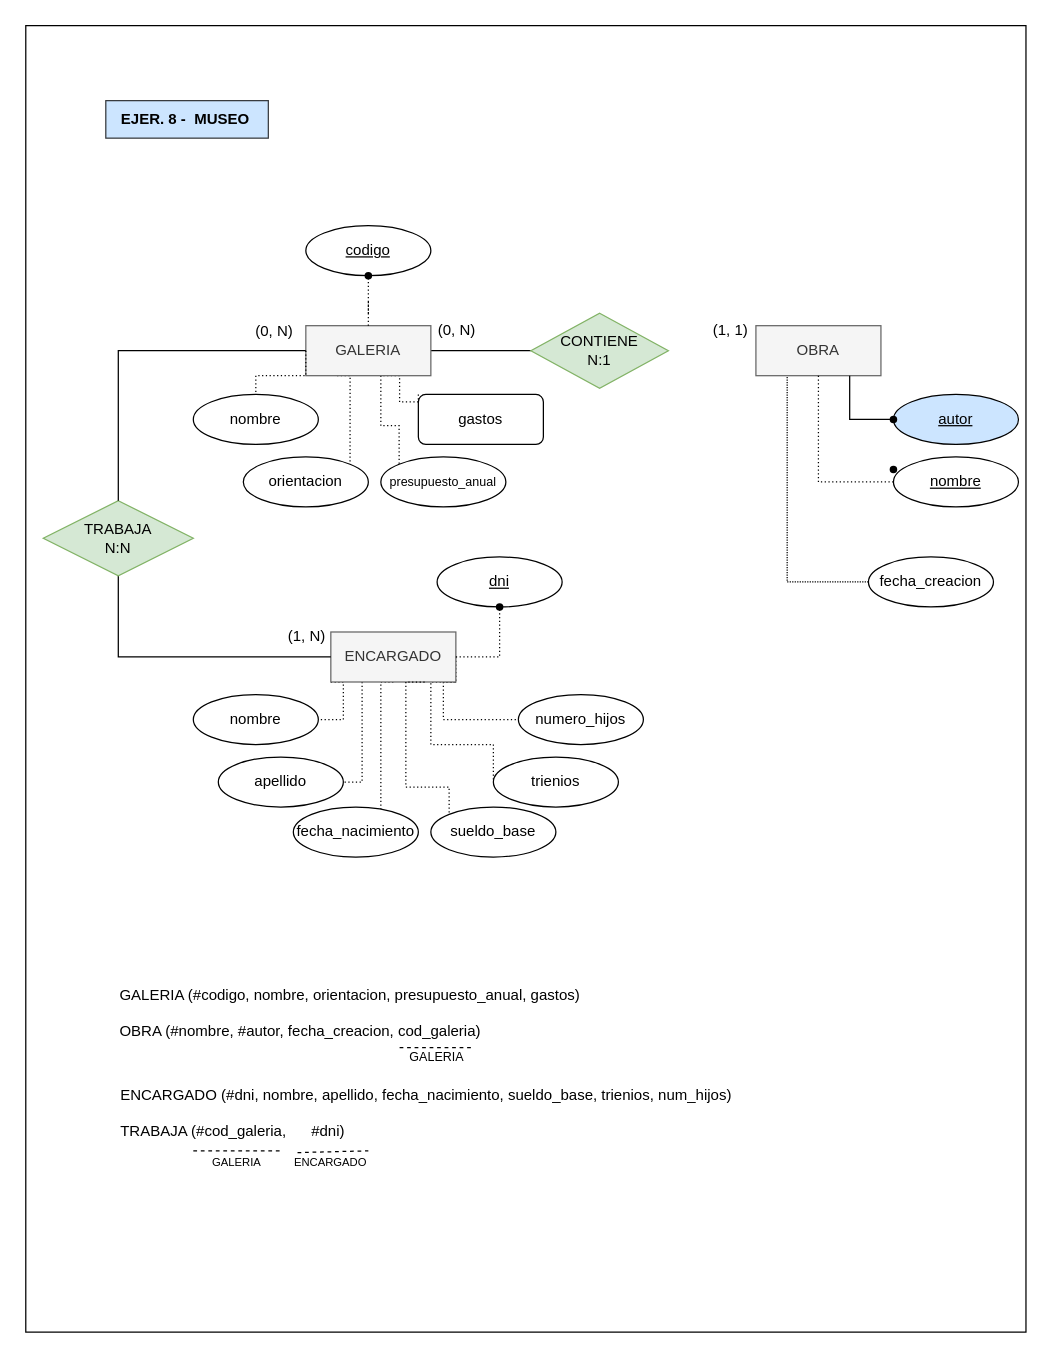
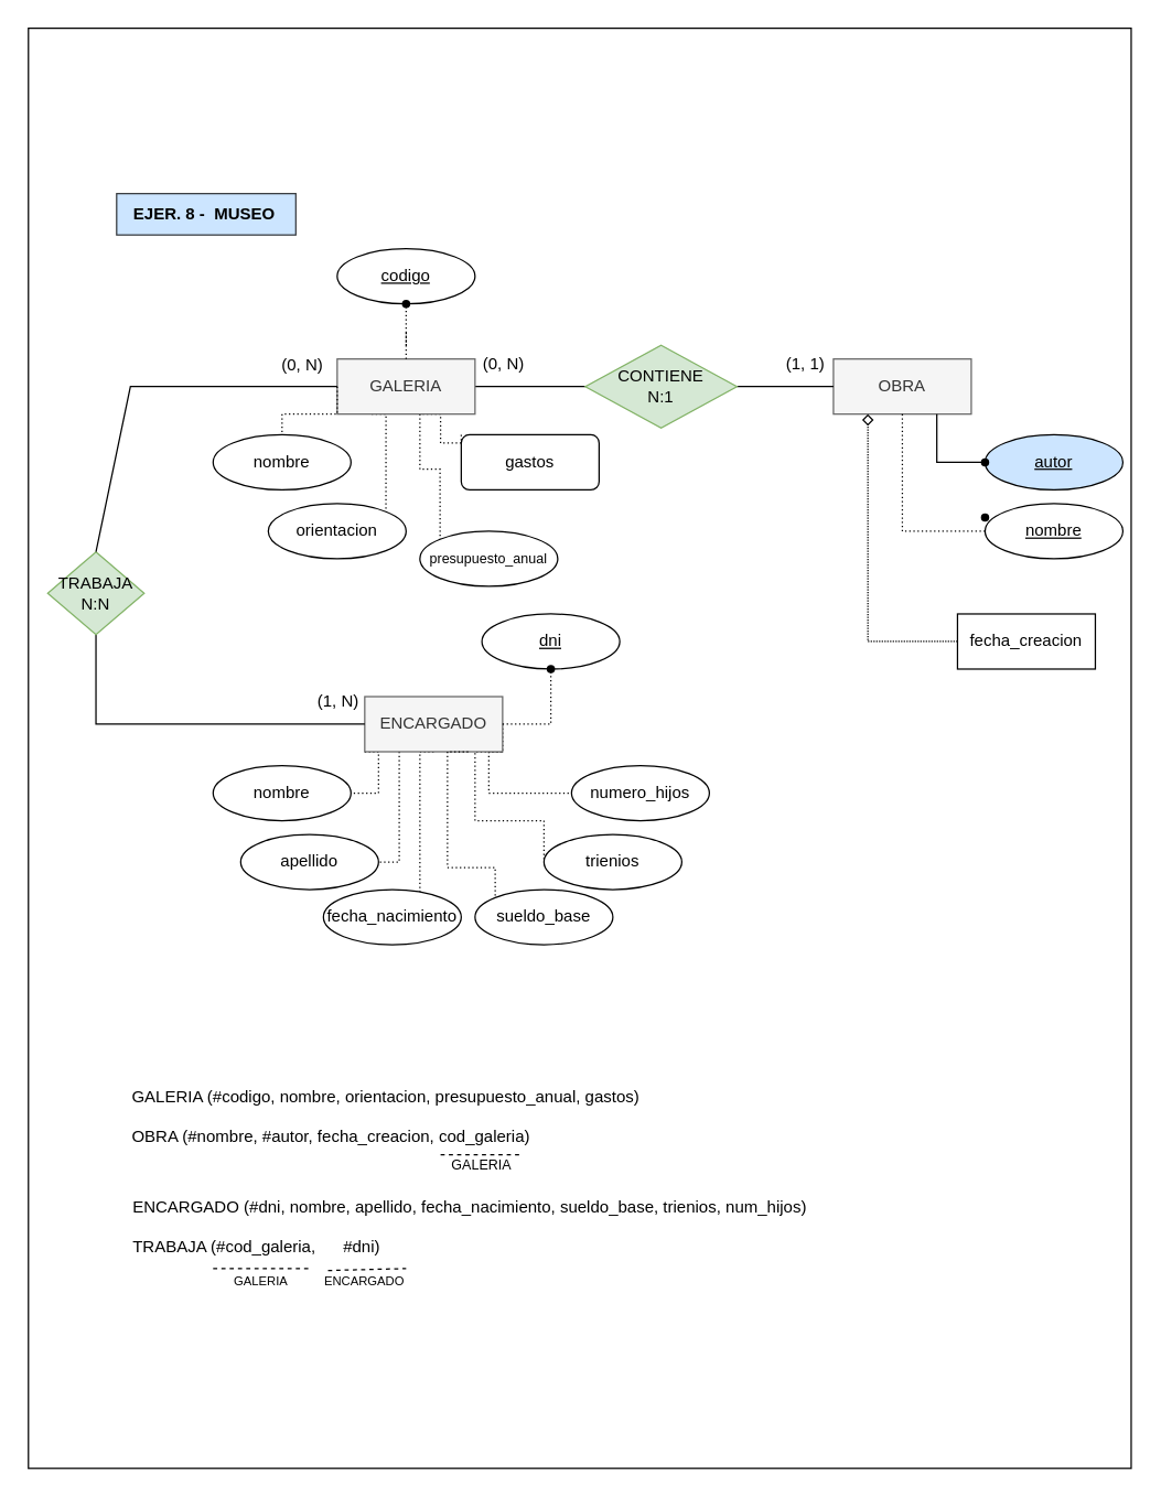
  <mxCell id="0" />
  <mxCell id="1" parent="0" />
  <mxCell id="2" value="" style="rounded=0;whiteSpace=wrap;html=1;" parent="1" vertex="1"><mxGeometry x="20" y="20" width="800" height="1045" as="geometry" /></mxCell>
  <mxCell id="3" style="edgeStyle=orthogonalEdgeStyle;rounded=0;orthogonalLoop=1;jettySize=auto;html=1;exitX=0;exitY=1;exitDx=0;exitDy=0;entryX=1;entryY=0.5;entryDx=0;entryDy=0;dashed=1;dashPattern=1 2;endArrow=none;endFill=0;" parent="1" source="8" target="41" edge="1"><mxGeometry relative="1" as="geometry"><Array as="points"><mxPoint x="274" y="545" /><mxPoint x="274" y="575" /></Array></mxGeometry></mxCell>
  <mxCell id="4" style="edgeStyle=orthogonalEdgeStyle;rounded=0;orthogonalLoop=1;jettySize=auto;html=1;exitX=0.25;exitY=1;exitDx=0;exitDy=0;entryX=1;entryY=0.5;entryDx=0;entryDy=0;dashed=1;dashPattern=1 2;endArrow=none;endFill=0;" parent="1" source="8" target="42" edge="1"><mxGeometry relative="1" as="geometry"><Array as="points"><mxPoint x="289" y="625" /></Array></mxGeometry></mxCell>
  <mxCell id="5" style="edgeStyle=orthogonalEdgeStyle;rounded=0;orthogonalLoop=1;jettySize=auto;html=1;exitX=0.5;exitY=1;exitDx=0;exitDy=0;entryX=0.5;entryY=0;entryDx=0;entryDy=0;dashed=1;dashPattern=1 2;endArrow=none;endFill=0;" parent="1" source="8" target="43" edge="1"><mxGeometry relative="1" as="geometry"><Array as="points"><mxPoint x="304" y="545" /><mxPoint x="304" y="651" /><mxPoint x="284" y="651" /></Array></mxGeometry></mxCell>
  <mxCell id="6" style="edgeStyle=orthogonalEdgeStyle;rounded=0;orthogonalLoop=1;jettySize=auto;html=1;exitX=1;exitY=1;exitDx=0;exitDy=0;entryX=0;entryY=0.5;entryDx=0;entryDy=0;dashed=1;dashPattern=1 2;endArrow=none;endFill=0;" parent="1" source="8" target="45" edge="1"><mxGeometry relative="1" as="geometry"><Array as="points"><mxPoint x="344" y="545" /><mxPoint x="344" y="595" /><mxPoint x="394" y="595" /></Array></mxGeometry></mxCell>
  <mxCell id="7" style="edgeStyle=orthogonalEdgeStyle;rounded=0;orthogonalLoop=1;jettySize=auto;html=1;exitX=1;exitY=0.5;exitDx=0;exitDy=0;entryX=0;entryY=0.5;entryDx=0;entryDy=0;endArrow=none;endFill=0;dashed=1;dashPattern=1 2;" parent="1" source="8" target="46" edge="1"><mxGeometry relative="1" as="geometry"><Array as="points"><mxPoint x="364" y="545" /><mxPoint x="354" y="545" /><mxPoint x="354" y="575" /></Array></mxGeometry></mxCell>
  <mxCell id="8" value="ENCARGADO" style="whiteSpace=wrap;html=1;align=center;fillColor=#f5f5f5;fontColor=#333333;strokeColor=#666666;" parent="1" vertex="1"><mxGeometry x="264" y="505" width="100" height="40" as="geometry" /></mxCell>
  <mxCell id="9" value="OBRA" style="whiteSpace=wrap;html=1;align=center;fillColor=#f5f5f5;fontColor=#333333;strokeColor=#666666;" parent="1" vertex="1"><mxGeometry x="604" y="260" width="100" height="40" as="geometry" /></mxCell>
  <mxCell id="10" style="edgeStyle=orthogonalEdgeStyle;rounded=0;orthogonalLoop=1;jettySize=auto;html=1;exitX=1;exitY=0.5;exitDx=0;exitDy=0;entryX=0;entryY=0.5;entryDx=0;entryDy=0;endArrow=none;endFill=0;" parent="1" source="14" target="19" edge="1"><mxGeometry relative="1" as="geometry" /></mxCell>
  <mxCell id="11" style="edgeStyle=orthogonalEdgeStyle;rounded=0;orthogonalLoop=1;jettySize=auto;html=1;exitDx=0;exitDy=0;entryX=0.5;entryY=1;entryDx=0;entryDy=0;endArrow=none;endFill=0;dashed=1;dashPattern=1 2;" parent="1" source="34" target="28" edge="1"><mxGeometry relative="1" as="geometry" /></mxCell>
  <mxCell id="12" style="edgeStyle=orthogonalEdgeStyle;rounded=0;orthogonalLoop=1;jettySize=auto;html=1;exitX=0.25;exitY=1;exitDx=0;exitDy=0;entryX=1;entryY=0;entryDx=0;entryDy=0;dashed=1;dashPattern=1 2;endArrow=none;endFill=0;" parent="1" source="14" target="49" edge="1"><mxGeometry relative="1" as="geometry"><Array as="points"><mxPoint x="279" y="300" /></Array></mxGeometry></mxCell>
  <mxCell id="13" style="edgeStyle=orthogonalEdgeStyle;rounded=0;orthogonalLoop=1;jettySize=auto;html=1;exitX=0.75;exitY=1;exitDx=0;exitDy=0;entryX=0;entryY=0;entryDx=0;entryDy=0;dashed=1;dashPattern=1 2;endArrow=none;endFill=0;" parent="1" source="14" target="51" edge="1"><mxGeometry relative="1" as="geometry"><Array as="points"><mxPoint x="304" y="300" /><mxPoint x="304" y="340" /><mxPoint x="319" y="340" /></Array></mxGeometry></mxCell>
  <mxCell id="14" value="GALERIA" style="whiteSpace=wrap;html=1;align=center;fillColor=#f5f5f5;fontColor=#333333;strokeColor=#666666;" parent="1" vertex="1"><mxGeometry x="244" y="260" width="100" height="40" as="geometry" /></mxCell>
  <mxCell id="15" style="edgeStyle=orthogonalEdgeStyle;rounded=0;orthogonalLoop=1;jettySize=auto;html=1;exitX=0.5;exitY=0;exitDx=0;exitDy=0;entryX=0.5;entryY=0;entryDx=0;entryDy=0;" parent="1" source="17" target="17" edge="1"><mxGeometry relative="1" as="geometry" /></mxCell>
  <mxCell id="16" style="edgeStyle=orthogonalEdgeStyle;rounded=0;orthogonalLoop=1;jettySize=auto;html=1;exitX=0.5;exitY=1;exitDx=0;exitDy=0;entryX=0;entryY=0.5;entryDx=0;entryDy=0;strokeColor=default;endArrow=none;endFill=0;" parent="1" source="17" target="8" edge="1"><mxGeometry relative="1" as="geometry" /></mxCell>
- <mxCell id="17" value="TRABAJA&lt;br&gt;N:N" style="shape=rhombus;perimeter=rhombusPerimeter;whiteSpace=wrap;html=1;align=center;fillColor=#d5e8d4;strokeColor=#82b366;" parent="1" vertex="1"><mxGeometry x="34" y="400" width="120" height="60" as="geometry" /></mxCell>
+ <mxCell id="17" value="TRABAJA&lt;br&gt;N:N" style="shape=rhombus;perimeter=rhombusPerimeter;whiteSpace=wrap;html=1;align=center;fillColor=#d5e8d4;strokeColor=#82b366;" parent="1" vertex="1"><mxGeometry x="34" y="400" width="70" height="60" as="geometry" /></mxCell>
+ <mxCell id="18" style="edgeStyle=orthogonalEdgeStyle;rounded=0;orthogonalLoop=1;jettySize=auto;html=1;exitX=1;exitY=0.5;exitDx=0;exitDy=0;entryX=0;entryY=0.5;entryDx=0;entryDy=0;endArrow=none;endFill=0;" parent="1" source="19" target="9" edge="1"><mxGeometry relative="1" as="geometry" /></mxCell>
  <mxCell id="19" value="CONTIENE&lt;br&gt;N:1" style="shape=rhombus;perimeter=rhombusPerimeter;whiteSpace=wrap;html=1;align=center;fillColor=#d5e8d4;strokeColor=#82b366;" parent="1" vertex="1"><mxGeometry x="424" y="250" width="110" height="60" as="geometry" /></mxCell>
  <mxCell id="20" value="" style="endArrow=none;html=1;rounded=0;exitX=0.5;exitY=0;exitDx=0;exitDy=0;entryX=0;entryY=0.5;entryDx=0;entryDy=0;" parent="1" source="17" target="14" edge="1"><mxGeometry relative="1" as="geometry"><mxPoint x="84" y="280" as="sourcePoint" /><mxPoint x="244" y="279.5" as="targetPoint" /><Array as="points"><mxPoint x="94" y="280" /></Array></mxGeometry></mxCell>
  <mxCell id="21" value="(0, N)" style="text;strokeColor=none;fillColor=none;spacingLeft=4;spacingRight=4;overflow=hidden;rotatable=0;points=[[0,0.5],[1,0.5]];portConstraint=eastwest;fontSize=12;whiteSpace=wrap;html=1;verticalAlign=middle;align=center;" parent="1" vertex="1"><mxGeometry x="194" y="250" width="50" height="30" as="geometry" /></mxCell>
  <mxCell id="22" style="rounded=0;orthogonalLoop=1;jettySize=auto;html=1;exitX=0;exitY=0.5;exitDx=0;exitDy=0;strokeColor=none;endArrow=none;endFill=0;shadow=1;" parent="1" source="23" edge="1"><mxGeometry relative="1" as="geometry"><mxPoint x="244" y="525" as="targetPoint" /></mxGeometry></mxCell>
  <mxCell id="23" value="(1, N)" style="text;strokeColor=none;fillColor=none;spacingLeft=4;spacingRight=4;overflow=hidden;rotatable=0;points=[[0,0.5],[1,0.5]];portConstraint=eastwest;fontSize=12;whiteSpace=wrap;html=1;" parent="1" vertex="1"><mxGeometry x="224" y="495" width="50" height="30" as="geometry" /></mxCell>
  <mxCell id="24" value="(0, N)" style="text;strokeColor=none;fillColor=none;spacingLeft=4;spacingRight=4;overflow=hidden;rotatable=0;points=[[0,0.5],[1,0.5]];portConstraint=eastwest;fontSize=12;whiteSpace=wrap;html=1;" parent="1" vertex="1"><mxGeometry x="344" y="250" width="50" height="30" as="geometry" /></mxCell>
  <mxCell id="25" value="(1, 1)" style="text;strokeColor=none;fillColor=none;spacingLeft=4;spacingRight=4;overflow=hidden;rotatable=0;points=[[0,0.5],[1,0.5]];portConstraint=eastwest;fontSize=12;whiteSpace=wrap;html=1;" parent="1" vertex="1"><mxGeometry x="564" y="250" width="50" height="30" as="geometry" /></mxCell>
- <mxCell id="26" value="EJER. 8 -&amp;nbsp; MUSEO&amp;nbsp;" style="text;html=1;align=center;verticalAlign=middle;resizable=0;points=[];autosize=1;strokeColor=#36393d;fillColor=#cce5ff;fontStyle=1" parent="1" vertex="1"><mxGeometry x="84" y="80" width="130" height="30" as="geometry" /></mxCell>
+ <mxCell id="26" value="EJER. 8 -&amp;nbsp; MUSEO&amp;nbsp;" style="text;html=1;align=center;verticalAlign=middle;resizable=0;points=[];autosize=1;strokeColor=#36393d;fillColor=#cce5ff;fontStyle=1" parent="1" vertex="1"><mxGeometry x="84" y="140" width="130" height="30" as="geometry" /></mxCell>
  <mxCell id="27" style="edgeStyle=orthogonalEdgeStyle;rounded=0;orthogonalLoop=1;jettySize=auto;html=1;exitX=0;exitY=0.5;exitDx=0;exitDy=0;entryX=1;entryY=0.5;entryDx=0;entryDy=0;endArrow=none;endFill=0;startArrow=none;startFill=0;strokeColor=none;" parent="1" source="21" target="21" edge="1"><mxGeometry relative="1" as="geometry" /></mxCell>
  <mxCell id="28" value="codigo" style="ellipse;whiteSpace=wrap;html=1;align=center;fontStyle=4;" parent="1" vertex="1"><mxGeometry x="244" y="180" width="100" height="40" as="geometry" /></mxCell>
- <mxCell id="29" style="edgeStyle=orthogonalEdgeStyle;rounded=0;orthogonalLoop=1;jettySize=auto;html=1;exitX=0;exitY=0.5;exitDx=0;exitDy=0;entryX=0.25;entryY=1;entryDx=0;entryDy=0;endArrow=none;endFill=0;dashed=1;dashPattern=1 1;" parent="1" source="30" target="9" edge="1"><mxGeometry relative="1" as="geometry" /></mxCell>
- <mxCell id="30" value="fecha_creacion" style="ellipse;whiteSpace=wrap;html=1;align=center;" parent="1" vertex="1"><mxGeometry x="694" y="445" width="100" height="40" as="geometry" /></mxCell>
+ <mxCell id="29" style="edgeStyle=orthogonalEdgeStyle;rounded=0;orthogonalLoop=1;jettySize=auto;html=1;exitX=0;exitY=0.5;exitDx=0;exitDy=0;entryX=0.25;entryY=1;entryDx=0;entryDy=0;endArrow=diamond;endFill=0;dashed=1;dashPattern=1 1;" parent="1" source="30" target="9" edge="1"><mxGeometry relative="1" as="geometry" /></mxCell>
+ <mxCell id="30" value="fecha_creacion" style="whiteSpace=wrap;html=1;align=center;rounded=0;" parent="1" vertex="1"><mxGeometry x="694" y="445" width="100" height="40" as="geometry" /></mxCell>
  <mxCell id="31" style="edgeStyle=orthogonalEdgeStyle;rounded=0;orthogonalLoop=1;jettySize=auto;html=1;exitX=0;exitY=0.5;exitDx=0;exitDy=0;entryX=0.5;entryY=1;entryDx=0;entryDy=0;endArrow=none;endFill=0;dashed=1;dashPattern=1 2;" parent="1" source="55" target="9" edge="1"><mxGeometry relative="1" as="geometry" /></mxCell>
  <mxCell id="32" style="edgeStyle=orthogonalEdgeStyle;rounded=0;orthogonalLoop=1;jettySize=auto;html=1;exitX=0;exitY=0.5;exitDx=0;exitDy=0;entryX=0.75;entryY=1;entryDx=0;entryDy=0;dashed=0;dashPattern=1 2;endArrow=none;endFill=0;" parent="1" source="56" target="9" edge="1"><mxGeometry relative="1" as="geometry" /></mxCell>
  <mxCell id="33" value="" style="edgeStyle=orthogonalEdgeStyle;rounded=0;orthogonalLoop=1;jettySize=auto;html=1;exitX=0.5;exitY=0;exitDx=0;exitDy=0;entryDx=0;entryDy=0;endArrow=none;endFill=0;dashed=1;dashPattern=1 2;" parent="1" source="14" target="34" edge="1"><mxGeometry relative="1" as="geometry"><mxPoint x="294" y="260" as="sourcePoint" /><mxPoint x="294" y="220" as="targetPoint" /></mxGeometry></mxCell>
  <mxCell id="34" value="" style="shape=waypoint;sketch=0;fillStyle=solid;size=6;pointerEvents=1;points=[];fillColor=none;resizable=0;rotatable=0;perimeter=centerPerimeter;snapToPoint=1;" parent="1" vertex="1"><mxGeometry x="284" y="210" width="20" height="20" as="geometry" /></mxCell>
  <mxCell id="35" value="" style="group" parent="1" vertex="1" connectable="0"><mxGeometry x="349" y="445" width="100" height="50" as="geometry" /></mxCell>
  <mxCell id="36" value="" style="group" parent="35" vertex="1" connectable="0"><mxGeometry width="100" height="50" as="geometry" /></mxCell>
  <mxCell id="37" value="dni" style="ellipse;whiteSpace=wrap;html=1;align=center;fontStyle=4;" parent="36" vertex="1"><mxGeometry width="100" height="40" as="geometry" /></mxCell>
  <mxCell id="38" value="" style="shape=waypoint;sketch=0;fillStyle=solid;size=6;pointerEvents=1;points=[];fillColor=none;resizable=0;rotatable=0;perimeter=centerPerimeter;snapToPoint=1;container=1;" parent="36" vertex="1"><mxGeometry x="40" y="30" width="20" height="20" as="geometry" /></mxCell>
  <mxCell id="39" style="edgeStyle=orthogonalEdgeStyle;rounded=0;orthogonalLoop=1;jettySize=auto;html=1;exitX=1;exitY=0.5;exitDx=0;exitDy=0;entryX=0.862;entryY=0.926;entryDx=0;entryDy=0;entryPerimeter=0;dashed=1;dashPattern=1 2;endArrow=none;endFill=0;" parent="35" source="8" target="38" edge="1"><mxGeometry relative="1" as="geometry" /></mxCell>
  <mxCell id="40" value="" style="group" parent="1" vertex="1" connectable="0"><mxGeometry x="154" y="555" width="360" height="130" as="geometry" /></mxCell>
  <mxCell id="41" value="nombre" style="ellipse;whiteSpace=wrap;html=1;align=center;" parent="40" vertex="1"><mxGeometry width="100" height="40" as="geometry" /></mxCell>
  <mxCell id="42" value="apellido" style="ellipse;whiteSpace=wrap;html=1;align=center;" parent="40" vertex="1"><mxGeometry x="20" y="50" width="100" height="40" as="geometry" /></mxCell>
  <mxCell id="43" value="fecha_nacimiento" style="ellipse;whiteSpace=wrap;html=1;align=center;" parent="40" vertex="1"><mxGeometry x="80" y="90" width="100" height="40" as="geometry" /></mxCell>
  <mxCell id="44" value="sueldo_base" style="ellipse;whiteSpace=wrap;html=1;align=center;" parent="40" vertex="1"><mxGeometry x="190" y="90" width="100" height="40" as="geometry" /></mxCell>
  <mxCell id="45" value="trienios" style="ellipse;whiteSpace=wrap;html=1;align=center;" parent="40" vertex="1"><mxGeometry x="240" y="50" width="100" height="40" as="geometry" /></mxCell>
  <mxCell id="46" value="numero_hijos" style="ellipse;whiteSpace=wrap;html=1;align=center;" parent="40" vertex="1"><mxGeometry x="260" width="100" height="40" as="geometry" /></mxCell>
  <mxCell id="47" value="" style="group" parent="1" vertex="1" connectable="0"><mxGeometry x="154" y="315" width="360" height="130" as="geometry" /></mxCell>
  <mxCell id="48" value="nombre" style="ellipse;whiteSpace=wrap;html=1;align=center;" parent="47" vertex="1"><mxGeometry width="100" height="40" as="geometry" /></mxCell>
  <mxCell id="49" value="orientacion" style="ellipse;whiteSpace=wrap;html=1;align=center;" parent="47" vertex="1"><mxGeometry x="40" y="50" width="100" height="40" as="geometry" /></mxCell>
  <mxCell id="50" value="gastos" style="whiteSpace=wrap;html=1;align=center;rounded=1;" parent="47" vertex="1"><mxGeometry x="180" width="100" height="40" as="geometry" /></mxCell>
- <mxCell id="51" value="&lt;font size=&quot;1&quot; style=&quot;&quot;&gt;presupuesto_anua&lt;/font&gt;&lt;font style=&quot;font-size: 10px;&quot;&gt;l&lt;/font&gt;" style="ellipse;whiteSpace=wrap;html=1;align=center;" parent="47" vertex="1"><mxGeometry x="150" y="50" width="100" height="40" as="geometry" /></mxCell>
+ <mxCell id="51" value="&lt;font size=&quot;1&quot; style=&quot;&quot;&gt;presupuesto_anua&lt;/font&gt;&lt;font style=&quot;font-size: 10px;&quot;&gt;l&lt;/font&gt;" style="ellipse;whiteSpace=wrap;html=1;align=center;" parent="47" vertex="1"><mxGeometry x="150" y="70" width="100" height="40" as="geometry" /></mxCell>
  <mxCell id="52" style="edgeStyle=orthogonalEdgeStyle;rounded=0;orthogonalLoop=1;jettySize=auto;html=1;exitX=0.75;exitY=1;exitDx=0;exitDy=0;entryX=0;entryY=0;entryDx=0;entryDy=0;dashed=1;dashPattern=1 2;endArrow=none;endFill=0;" parent="1" source="8" target="44" edge="1"><mxGeometry relative="1" as="geometry"><mxPoint x="339" y="539.19" as="sourcePoint" /><mxPoint x="358.767" y="644.999" as="targetPoint" /><Array as="points"><mxPoint x="324" y="545" /><mxPoint x="324" y="629" /><mxPoint x="359" y="629" /></Array></mxGeometry></mxCell>
  <mxCell id="53" style="edgeStyle=orthogonalEdgeStyle;rounded=0;orthogonalLoop=1;jettySize=auto;html=1;exitX=0;exitY=0.5;exitDx=0;exitDy=0;entryX=0.5;entryY=0;entryDx=0;entryDy=0;dashed=1;dashPattern=1 2;endArrow=none;endFill=0;" parent="1" source="14" target="48" edge="1"><mxGeometry relative="1" as="geometry"><mxPoint x="264" y="300" as="sourcePoint" /><mxPoint x="254" y="330" as="targetPoint" /><Array as="points"><mxPoint x="244" y="300" /><mxPoint x="204" y="300" /></Array></mxGeometry></mxCell>
  <mxCell id="54" style="edgeStyle=orthogonalEdgeStyle;rounded=0;orthogonalLoop=1;jettySize=auto;html=1;exitX=0;exitY=0;exitDx=0;exitDy=0;entryX=0.75;entryY=1;entryDx=0;entryDy=0;dashed=1;dashPattern=1 2;endArrow=none;endFill=0;" parent="1" source="50" target="14" edge="1"><mxGeometry relative="1" as="geometry"><Array as="points"><mxPoint x="319" y="321" /></Array></mxGeometry></mxCell>
  <mxCell id="55" value="nombre" style="ellipse;whiteSpace=wrap;html=1;align=center;fontStyle=4;" parent="1" vertex="1"><mxGeometry x="714" y="365" width="100" height="40" as="geometry" /></mxCell>
  <mxCell id="56" value="autor" style="ellipse;whiteSpace=wrap;html=1;align=center;fontStyle=4;fillColor=#cce5ff;" parent="1" vertex="1"><mxGeometry x="714" y="315" width="100" height="40" as="geometry" /></mxCell>
  <mxCell id="57" value="" style="shape=waypoint;sketch=0;fillStyle=solid;size=6;pointerEvents=1;points=[];fillColor=none;resizable=0;rotatable=0;perimeter=centerPerimeter;snapToPoint=1;" parent="1" vertex="1"><mxGeometry x="704" y="365" width="20" height="20" as="geometry" /></mxCell>
  <mxCell id="58" value="" style="shape=waypoint;sketch=0;fillStyle=solid;size=6;pointerEvents=1;points=[];fillColor=none;resizable=0;rotatable=0;perimeter=centerPerimeter;snapToPoint=1;" parent="1" vertex="1"><mxGeometry x="704" y="325" width="20" height="20" as="geometry" /></mxCell>
  <mxCell id="59" value="&lt;font style=&quot;font-size: 12px;&quot;&gt;GALERIA (#codigo, nombre, orientacion, presupuesto_anual, gastos)&lt;br&gt;&lt;br&gt;&lt;div style=&quot;text-align: justify;&quot;&gt;&lt;span style=&quot;background-color: initial;&quot;&gt;OBRA (#nombre, #autor, fecha_creacion, cod_galeria)&lt;/span&gt;&lt;/div&gt;&lt;/font&gt;" style="text;html=1;align=center;verticalAlign=middle;resizable=0;points=[];autosize=1;strokeColor=none;fillColor=none;" parent="1" vertex="1"><mxGeometry x="84" y="780" width="390" height="60" as="geometry" /></mxCell>
  <mxCell id="60" value="" style="endArrow=none;dashed=1;html=1;rounded=0;entryX=1;entryY=0.25;entryDx=0;entryDy=0;exitX=0;exitY=0.25;exitDx=0;exitDy=0;" parent="1" source="61" target="61" edge="1"><mxGeometry width="50" height="50" relative="1" as="geometry"><mxPoint x="314" y="835" as="sourcePoint" /><mxPoint x="384" y="835" as="targetPoint" /></mxGeometry></mxCell>
  <mxCell id="61" value="GALERIA" style="text;html=1;strokeColor=none;fillColor=none;align=center;verticalAlign=middle;whiteSpace=wrap;rounded=0;fontSize=10;" parent="1" vertex="1"><mxGeometry x="319" y="830" width="60" height="30" as="geometry" /></mxCell>
  <mxCell id="62" value="&lt;div style=&quot;text-align: justify;&quot;&gt;&lt;span style=&quot;background-color: initial;&quot;&gt;ENCARGADO (#dni, nombre, apellido, fecha_nacimiento, sueldo_base, trienios, num_hijos)&lt;/span&gt;&lt;/div&gt;&lt;font style=&quot;&quot;&gt;&lt;div style=&quot;text-align: justify;&quot;&gt;&lt;br&gt;&lt;/div&gt;&lt;div style=&quot;text-align: justify;&quot;&gt;&lt;span style=&quot;background-color: initial;&quot;&gt;TRABAJA (#cod_galeria,&amp;nbsp; &amp;nbsp; &amp;nbsp; #dni)&lt;/span&gt;&lt;/div&gt;&lt;/font&gt;" style="text;html=1;align=left;verticalAlign=middle;resizable=0;points=[];autosize=1;strokeColor=none;fillColor=none;" parent="1" vertex="1"><mxGeometry x="94" y="860" width="510" height="60" as="geometry" /></mxCell>
  <mxCell id="63" value="" style="endArrow=none;dashed=1;html=1;rounded=0;exitX=0.056;exitY=0.071;exitDx=0;exitDy=0;exitPerimeter=0;entryX=1;entryY=0;entryDx=0;entryDy=0;" parent="1" source="64" target="64" edge="1"><mxGeometry width="50" height="50" relative="1" as="geometry"><mxPoint x="214" y="919.52" as="sourcePoint" /><mxPoint x="234" y="919.52" as="targetPoint" /></mxGeometry></mxCell>
  <mxCell id="64" value="ENCARGADO" style="text;html=1;strokeColor=none;fillColor=none;align=center;verticalAlign=middle;whiteSpace=wrap;rounded=0;fontSize=9;" parent="1" vertex="1"><mxGeometry x="234" y="920" width="60" height="20" as="geometry" /></mxCell>
  <mxCell id="65" value="" style="group" parent="1" vertex="1" connectable="0"><mxGeometry x="154" y="920" width="70" height="20" as="geometry" /></mxCell>
  <mxCell id="66" value="GALERIA" style="text;html=1;strokeColor=none;fillColor=none;align=center;verticalAlign=middle;whiteSpace=wrap;rounded=0;fontSize=9;" parent="65" vertex="1"><mxGeometry width="70" height="20" as="geometry" /></mxCell>
  <mxCell id="67" value="" style="endArrow=none;dashed=1;html=1;rounded=0;exitX=0;exitY=0;exitDx=0;exitDy=0;entryX=1;entryY=0;entryDx=0;entryDy=0;" parent="65" source="66" target="66" edge="1"><mxGeometry width="50" height="50" relative="1" as="geometry"><mxPoint x="98" y="20" as="sourcePoint" /><mxPoint x="196" y="20" as="targetPoint" /></mxGeometry></mxCell>
